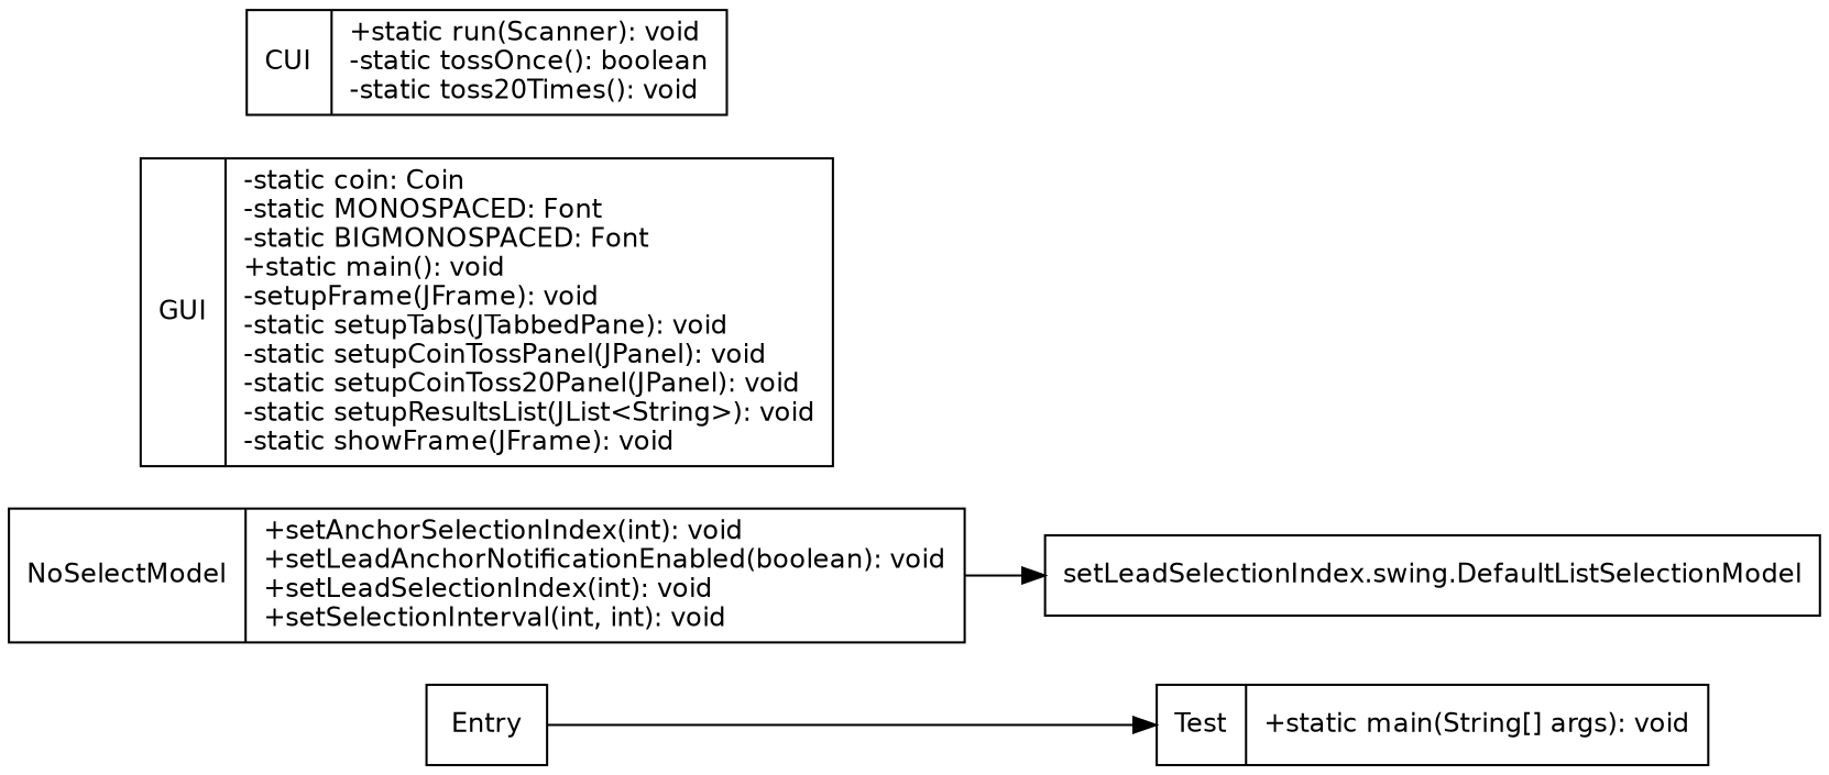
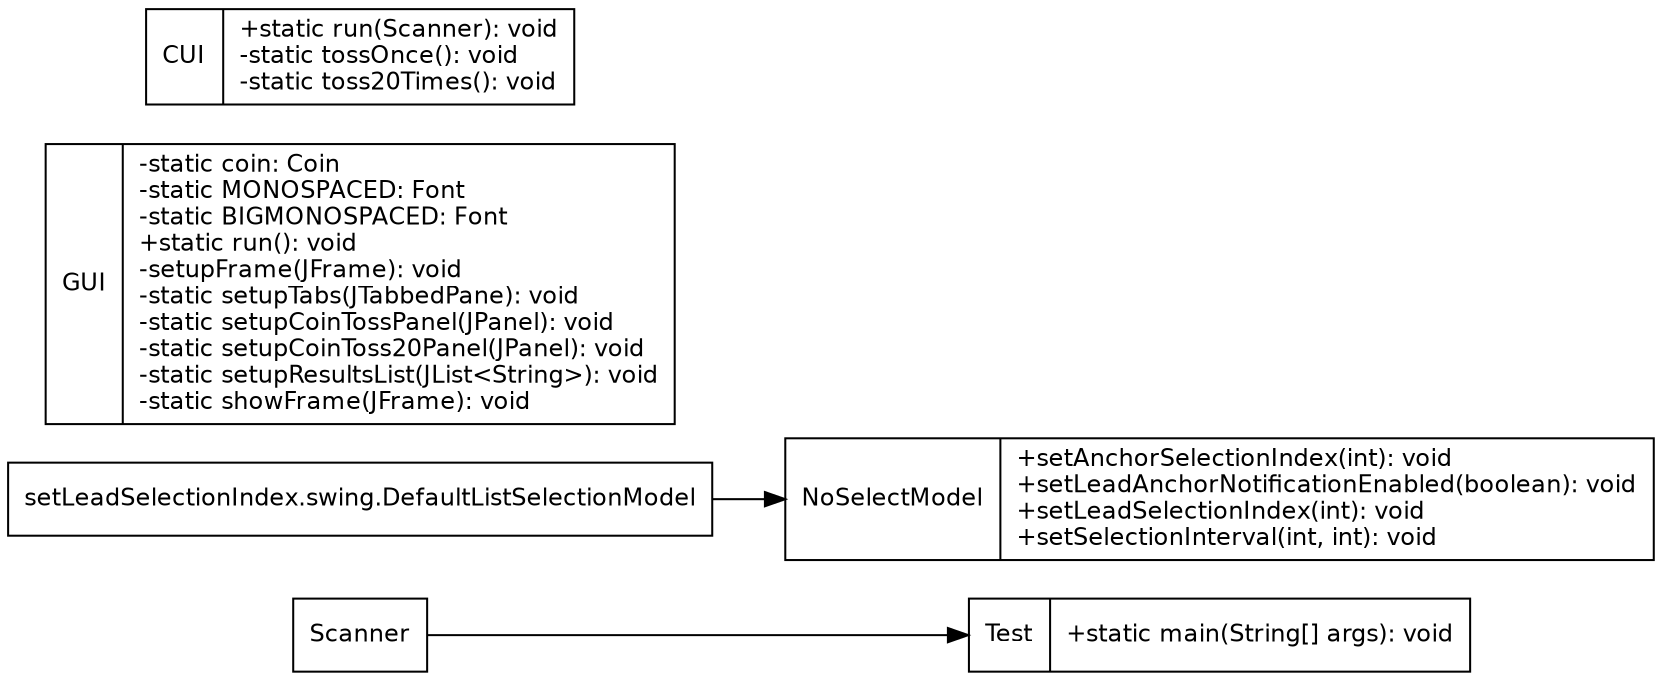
  digraph {
    rankdir=LR
    node [fontname="Bitstream Vera Sans" fontsize=12 shape=record]
    n1 [label="{Test|+static main(String[] args): void}"]
-   Entry
+   Entry [label=Scanner]
    n3 [label="setLeadSelectionIndex.swing.DefaultListSelectionModel"]
    n4 [label="{NoSelectModel|+setAnchorSelectionIndex(int): void\l+setLeadAnchorNotificationEnabled(boolean): void\l+setLeadSelectionIndex(int): void\l+setSelectionInterval(int, int): void\l}"]
-   n5 [label="{GUI|-static coin: Coin\l-static MONOSPACED: Font\l-static BIGMONOSPACED: Font\l+static main(): void\l-setupFrame(JFrame): void\l-static setupTabs(JTabbedPane): void\l-static setupCoinTossPanel(JPanel): void\l-static setupCoinToss20Panel(JPanel): void\l-static setupResultsList(JList\<String\>): void\l-static showFrame(JFrame): void\l}"]
-   n6 [label="{CUI|+static run(Scanner): void\l-static tossOnce(): boolean\l-static toss20Times(): void\l}"]
+   n5 [label="{GUI|-static coin: Coin\l-static MONOSPACED: Font\l-static BIGMONOSPACED: Font\l+static run(): void\l-setupFrame(JFrame): void\l-static setupTabs(JTabbedPane): void\l-static setupCoinTossPanel(JPanel): void\l-static setupCoinToss20Panel(JPanel): void\l-static setupResultsList(JList\<String\>): void\l-static showFrame(JFrame): void\l}"]
+   n6 [label="{CUI|+static run(Scanner): void\l-static tossOnce(): void\l-static toss20Times(): void\l}"]
    Entry -> n1
-   n4 -> n3
+   n3 -> n4
  }
